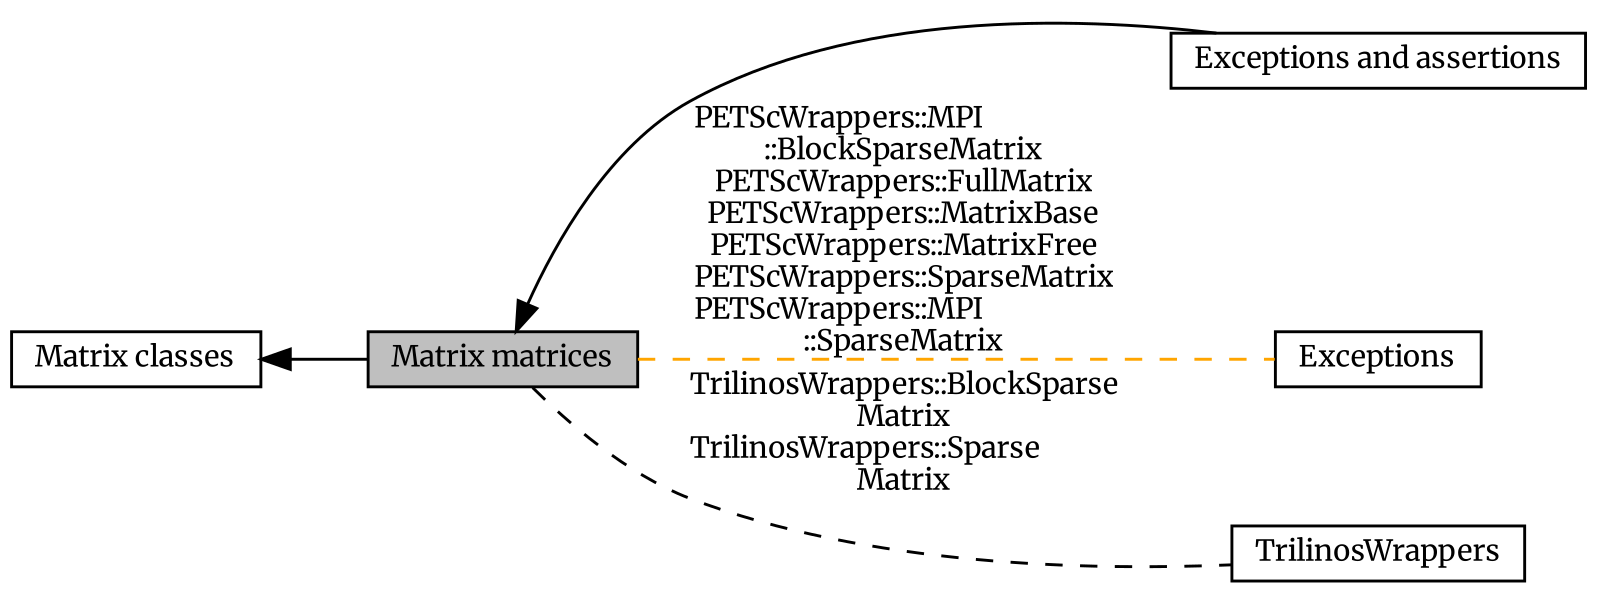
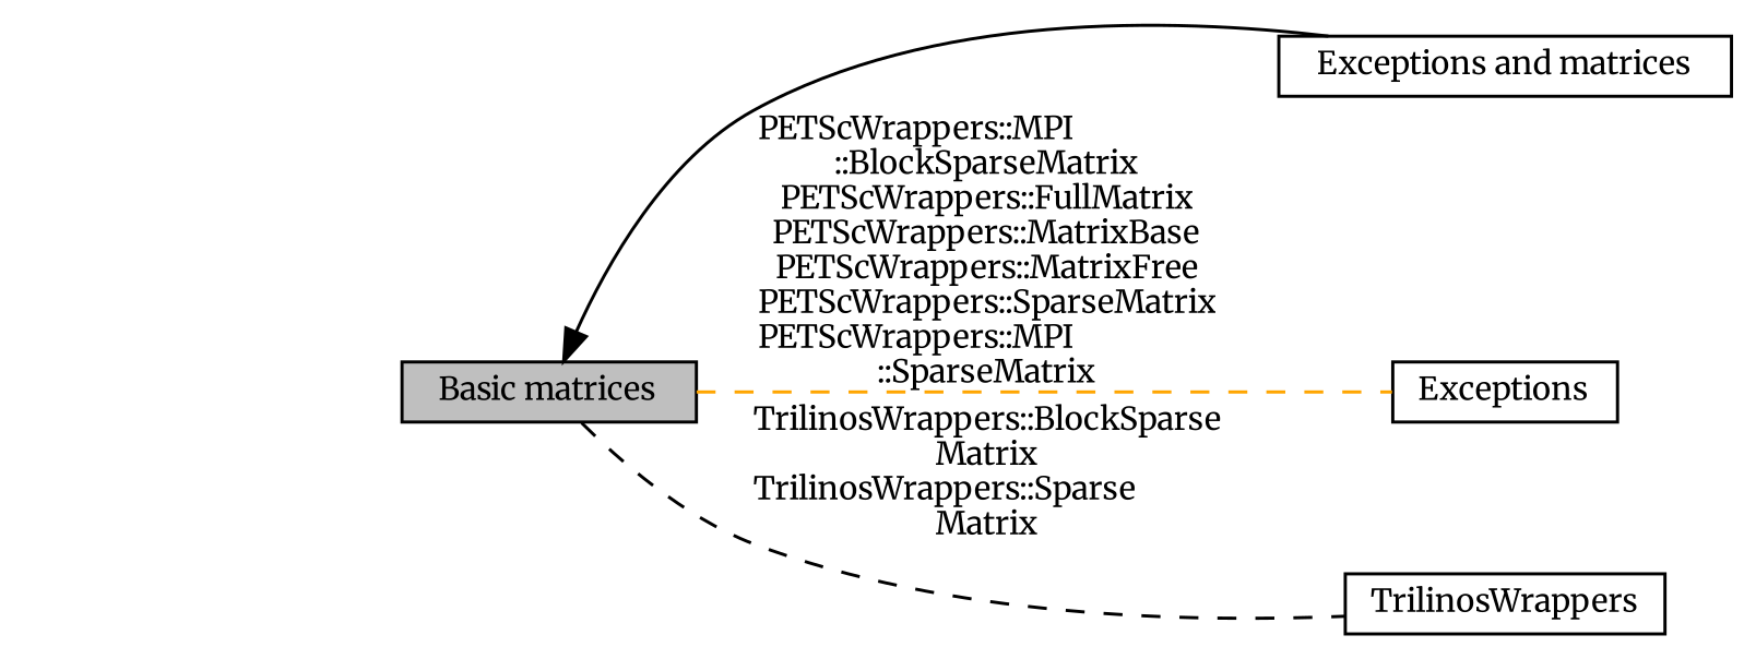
  digraph {
    fontname=Merriweather
    rankdir=LR
    node [color=black fillcolor=white fontname=Merriweather fontsize=10 shape=box style=filled]
    edge [dir=back fontname=Merriweather fontsize=10 labelfontname=Helvetica labelfontsize=10 shape=plaintext style=solid]
-   n1 [height=0.2 label="Exceptions and assertions" width=0.4]
+   n1 [height=0.2 label="Exceptions and matrices" width=0.4]
    n2 [height=0.2 label=Exceptions width=0.4]
-   n3 [fillcolor=grey75 fontcolor=black height=0.2 label="Matrix matrices" width=0.4]
+   n3 [fillcolor=grey75 fontcolor=black height=0.2 label="Basic matrices" width=0.4]
    n4 [height=0.2 label=TrilinosWrappers width=0.4]
-   n5 [height=0.2 label="Matrix classes" width=0.4]
    n3 -> n1
    n3 -> n2 [color=orange dir=none label="PETScWrappers::MPI\l::BlockSparseMatrix\nPETScWrappers::FullMatrix\nPETScWrappers::MatrixBase\nPETScWrappers::MatrixFree\nPETScWrappers::SparseMatrix\nPETScWrappers::MPI\l::SparseMatrix" style=dashed]
    n3 -> n4 [color=black dir=none label="TrilinosWrappers::BlockSparse\lMatrix\nTrilinosWrappers::Sparse\lMatrix" style=dashed]
-   n5 -> n3
  }
